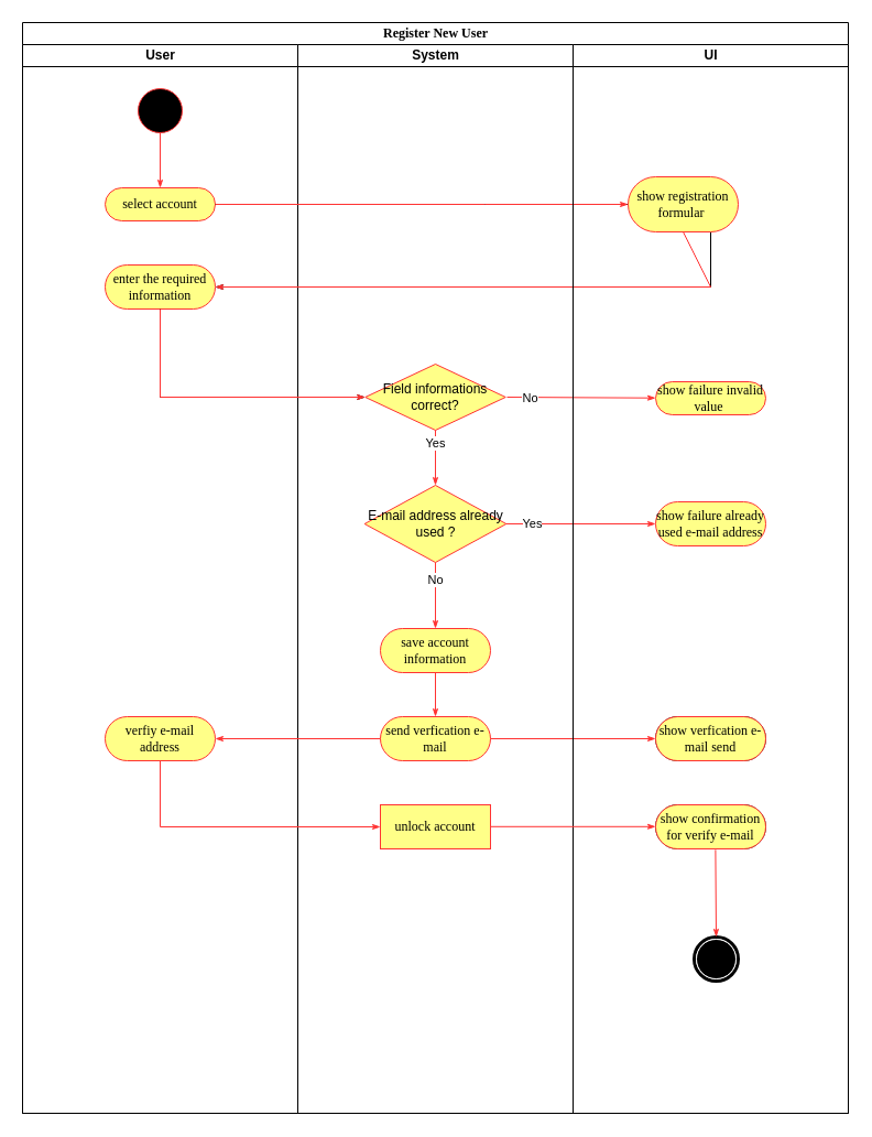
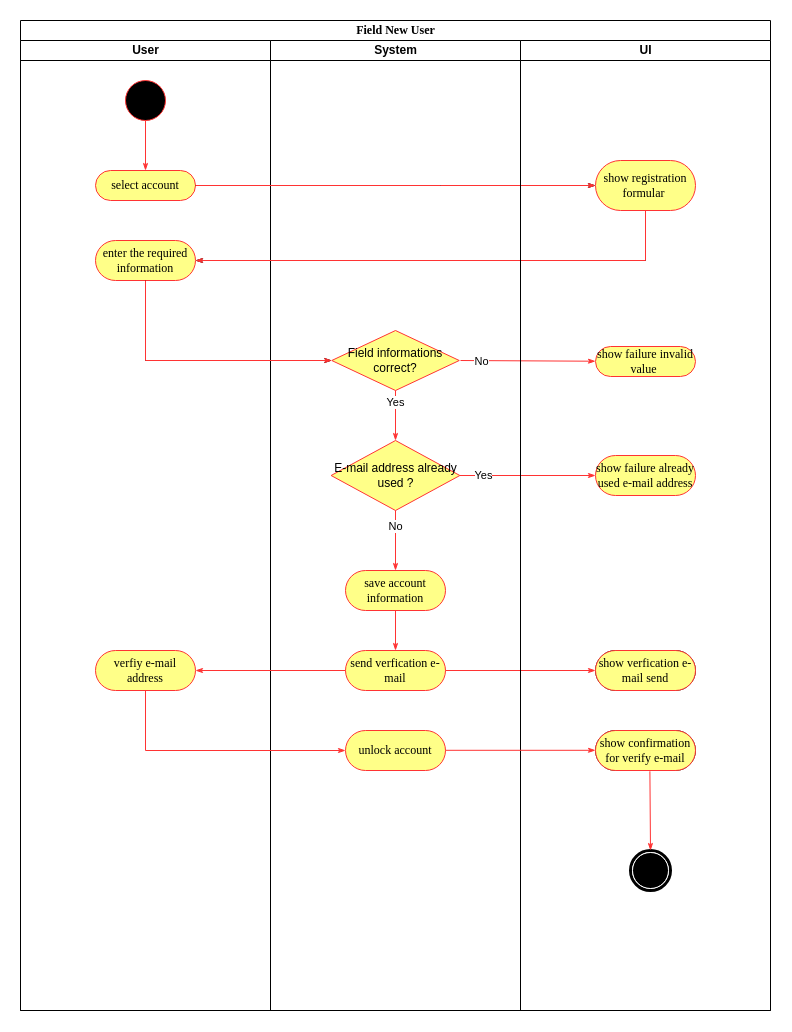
  <mxCell id="0" />
  <mxCell id="1" parent="0" />
- <mxCell id="2" value="Register New User" style="swimlane;html=1;childLayout=stackLayout;startSize=20;rounded=0;shadow=0;comic=0;labelBackgroundColor=none;strokeWidth=1;fontFamily=Verdana;fontSize=12;align=center;" parent="1" vertex="1"><mxGeometry x="20" y="20" width="750" height="990" as="geometry" /></mxCell>
+ <mxCell id="2" value="Field New User" style="swimlane;html=1;childLayout=stackLayout;startSize=20;rounded=0;shadow=0;comic=0;labelBackgroundColor=none;strokeWidth=1;fontFamily=Verdana;fontSize=12;align=center;" parent="1" vertex="1"><mxGeometry x="20" y="20" width="750" height="990" as="geometry" /></mxCell>
  <mxCell id="3" value="User" style="swimlane;html=1;startSize=20;" parent="2" vertex="1"><mxGeometry y="20" width="250" height="970" as="geometry" /></mxCell>
  <mxCell id="4" value="" style="ellipse;whiteSpace=wrap;html=1;rounded=0;shadow=0;comic=0;labelBackgroundColor=none;strokeWidth=1;fontFamily=Verdana;fontSize=12;align=center;strokeColor=#FF3333;fillColor=#000000;" parent="3" vertex="1"><mxGeometry x="105" y="40" width="40" height="40" as="geometry" /></mxCell>
  <mxCell id="5" value="select account" style="rounded=1;whiteSpace=wrap;html=1;shadow=0;comic=0;labelBackgroundColor=none;strokeWidth=1;fontFamily=Verdana;fontSize=12;align=center;arcSize=50;fillColor=#ffff88;strokeColor=#FF3333;" parent="3" vertex="1"><mxGeometry x="75" y="130" width="100" height="30" as="geometry" /></mxCell>
  <mxCell id="6" style="edgeStyle=orthogonalEdgeStyle;rounded=0;html=1;labelBackgroundColor=none;startArrow=none;startFill=0;startSize=5;endArrow=classicThin;endFill=1;endSize=5;jettySize=auto;orthogonalLoop=1;strokeWidth=1;fontFamily=Verdana;fontSize=12;strokeColor=#FF3333;" parent="3" source="4" target="5" edge="1"><mxGeometry relative="1" as="geometry" /></mxCell>
  <mxCell id="7" value="enter the required information" style="rounded=1;whiteSpace=wrap;html=1;shadow=0;comic=0;labelBackgroundColor=none;strokeWidth=1;fontFamily=Verdana;fontSize=12;align=center;arcSize=50;fillColor=#ffff88;strokeColor=#FF3333;" parent="3" vertex="1"><mxGeometry x="75" y="200" width="100" height="40" as="geometry" /></mxCell>
  <mxCell id="8" value="verfiy e-mail address" style="rounded=1;whiteSpace=wrap;html=1;shadow=0;comic=0;labelBackgroundColor=none;strokeWidth=1;fontFamily=Verdana;fontSize=12;align=center;arcSize=50;fillColor=#ffff88;strokeColor=#FF3333;" vertex="1" parent="3"><mxGeometry x="75" y="610" width="100" height="40" as="geometry" /></mxCell>
  <mxCell id="9" value="System" style="swimlane;html=1;startSize=20;" parent="2" vertex="1"><mxGeometry x="250" y="20" width="250" height="970" as="geometry" /></mxCell>
  <mxCell id="10" value="Field informations correct?" style="rhombus;whiteSpace=wrap;html=1;rounded=0;sketch=0;fillColor=#ffff88;strokeColor=#FF3333;" vertex="1" parent="9"><mxGeometry x="61.25" y="290" width="127.5" height="60" as="geometry" /></mxCell>
  <mxCell id="11" value="E-mail address already used ?" style="rhombus;whiteSpace=wrap;html=1;rounded=0;sketch=0;fillColor=#ffff88;strokeColor=#FF3333;" vertex="1" parent="9"><mxGeometry x="60.62" y="400" width="128.75" height="70" as="geometry" /></mxCell>
  <mxCell id="12" style="edgeStyle=none;rounded=0;html=1;labelBackgroundColor=none;startArrow=none;startFill=0;startSize=5;endArrow=classicThin;endFill=1;endSize=5;jettySize=auto;orthogonalLoop=1;strokeWidth=1;fontFamily=Verdana;fontSize=12;exitX=0.5;exitY=1;exitDx=0;exitDy=0;entryX=0.5;entryY=0;entryDx=0;entryDy=0;strokeColor=#FF3333;" edge="1" parent="9" source="10" target="11"><mxGeometry relative="1" as="geometry"><mxPoint x="-115" y="250" as="sourcePoint" /><mxPoint x="71.25" y="330" as="targetPoint" /><Array as="points" /></mxGeometry></mxCell>
  <mxCell id="13" value="Yes" style="edgeLabel;html=1;align=center;verticalAlign=middle;resizable=0;points=[];" vertex="1" connectable="0" parent="12"><mxGeometry x="-0.531" relative="1" as="geometry"><mxPoint as="offset" /></mxGeometry></mxCell>
  <mxCell id="14" style="edgeStyle=none;rounded=0;html=1;labelBackgroundColor=none;startArrow=none;startFill=0;startSize=5;endArrow=classicThin;endFill=1;endSize=5;jettySize=auto;orthogonalLoop=1;strokeWidth=1;fontFamily=Verdana;fontSize=12;exitX=0.5;exitY=1;exitDx=0;exitDy=0;strokeColor=#FF3333;" edge="1" parent="9" target="36"><mxGeometry relative="1" as="geometry"><mxPoint x="190.01" y="320" as="sourcePoint" /><mxPoint x="310" y="320" as="targetPoint" /><Array as="points" /></mxGeometry></mxCell>
  <mxCell id="15" value="No" style="edgeLabel;html=1;align=center;verticalAlign=middle;resizable=0;points=[];" vertex="1" connectable="0" parent="14"><mxGeometry x="-0.355" y="1" relative="1" as="geometry"><mxPoint x="-23.44" y="0.77" as="offset" /></mxGeometry></mxCell>
  <mxCell id="16" style="edgeStyle=none;rounded=0;html=1;labelBackgroundColor=none;startArrow=none;startFill=0;startSize=5;endArrow=classicThin;endFill=1;endSize=5;jettySize=auto;orthogonalLoop=1;strokeWidth=1;fontFamily=Verdana;fontSize=12;exitX=0.5;exitY=1;exitDx=0;exitDy=0;strokeColor=#FF3333;" edge="1" parent="9" source="11" target="20"><mxGeometry relative="1" as="geometry"><mxPoint x="130" y="480" as="sourcePoint" /><mxPoint x="135" y="520" as="targetPoint" /><Array as="points" /></mxGeometry></mxCell>
  <mxCell id="17" value="No" style="edgeLabel;html=1;align=center;verticalAlign=middle;resizable=0;points=[];" vertex="1" connectable="0" parent="16"><mxGeometry x="-0.48" relative="1" as="geometry"><mxPoint as="offset" /></mxGeometry></mxCell>
  <mxCell id="18" value="send verfication e-mail" style="rounded=1;whiteSpace=wrap;html=1;shadow=0;comic=0;labelBackgroundColor=none;strokeWidth=1;fontFamily=Verdana;fontSize=12;align=center;arcSize=50;fillColor=#ffff88;strokeColor=#FF3333;" vertex="1" parent="9"><mxGeometry x="75" y="610" width="100" height="40" as="geometry" /></mxCell>
- <mxCell id="19" value="unlock account" style="whiteSpace=wrap;html=1;shadow=0;comic=0;labelBackgroundColor=none;strokeWidth=1;fontFamily=Verdana;fontSize=12;align=center;arcSize=50;fillColor=#ffff88;strokeColor=#FF3333;rounded=0;" vertex="1" parent="9"><mxGeometry x="75" y="690" width="100" height="40" as="geometry" /></mxCell>
+ <mxCell id="19" value="unlock account" style="rounded=1;whiteSpace=wrap;html=1;shadow=0;comic=0;labelBackgroundColor=none;strokeWidth=1;fontFamily=Verdana;fontSize=12;align=center;arcSize=50;fillColor=#ffff88;strokeColor=#FF3333;" vertex="1" parent="9"><mxGeometry x="75" y="690" width="100" height="40" as="geometry" /></mxCell>
  <mxCell id="20" value="save account information" style="rounded=1;whiteSpace=wrap;html=1;shadow=0;comic=0;labelBackgroundColor=none;strokeWidth=1;fontFamily=Verdana;fontSize=12;align=center;arcSize=50;fillColor=#ffff88;strokeColor=#FF3333;" vertex="1" parent="9"><mxGeometry x="75" y="530" width="100" height="40" as="geometry" /></mxCell>
  <mxCell id="21" style="edgeStyle=none;rounded=0;html=1;labelBackgroundColor=none;startArrow=none;startFill=0;startSize=5;endArrow=classicThin;endFill=1;endSize=5;jettySize=auto;orthogonalLoop=1;strokeWidth=1;fontFamily=Verdana;fontSize=12;entryX=0.5;entryY=0;entryDx=0;entryDy=0;strokeColor=#FF3333;" edge="1" parent="9" target="18"><mxGeometry relative="1" as="geometry"><mxPoint x="125" y="570" as="sourcePoint" /><mxPoint x="134.999" y="540" as="targetPoint" /><Array as="points" /></mxGeometry></mxCell>
  <mxCell id="22" style="edgeStyle=orthogonalEdgeStyle;rounded=0;html=1;labelBackgroundColor=none;startArrow=none;startFill=0;startSize=5;endArrow=classicThin;endFill=1;endSize=5;jettySize=auto;orthogonalLoop=1;strokeWidth=1;fontFamily=Verdana;fontSize=12;" edge="1" parent="9"><mxGeometry relative="1" as="geometry"><Array as="points"><mxPoint x="170" y="145" /><mxPoint x="170" y="145" /></Array><mxPoint x="-75" y="145" as="sourcePoint" /><mxPoint x="325" y="145" as="targetPoint" /></mxGeometry></mxCell>
  <mxCell id="23" style="edgeStyle=none;rounded=0;html=1;labelBackgroundColor=none;startArrow=none;startFill=0;startSize=5;endArrow=classicThin;endFill=1;endSize=5;jettySize=auto;orthogonalLoop=1;strokeWidth=1;fontFamily=Verdana;fontSize=12;exitX=0.5;exitY=1;exitDx=0;exitDy=0;" edge="1" parent="9"><mxGeometry relative="1" as="geometry"><mxPoint x="375" y="170" as="sourcePoint" /><mxPoint x="-75" y="220" as="targetPoint" /><Array as="points"><mxPoint x="375" y="220" /></Array></mxGeometry></mxCell>
  <mxCell id="24" style="edgeStyle=none;rounded=0;html=1;labelBackgroundColor=none;startArrow=none;startFill=0;startSize=5;endArrow=classicThin;endFill=1;endSize=5;jettySize=auto;orthogonalLoop=1;strokeWidth=1;fontFamily=Verdana;fontSize=12;exitX=0.5;exitY=1;exitDx=0;exitDy=0;entryX=0;entryY=0.5;entryDx=0;entryDy=0;" edge="1" parent="9"><mxGeometry relative="1" as="geometry"><mxPoint x="-125" y="240" as="sourcePoint" /><mxPoint x="61.25" y="320" as="targetPoint" /><Array as="points"><mxPoint x="-125" y="320" /></Array></mxGeometry></mxCell>
  <mxCell id="25" style="edgeStyle=orthogonalEdgeStyle;rounded=0;html=1;labelBackgroundColor=none;startArrow=none;startFill=0;startSize=5;endArrow=classicThin;endFill=1;endSize=5;jettySize=auto;orthogonalLoop=1;strokeWidth=1;fontFamily=Verdana;fontSize=12;strokeColor=#FF3333;" parent="2" source="5" target="34" edge="1"><mxGeometry relative="1" as="geometry"><Array as="points"><mxPoint x="420" y="165" /><mxPoint x="420" y="165" /></Array><mxPoint x="390.25" y="190" as="sourcePoint" /></mxGeometry></mxCell>
  <mxCell id="26" style="edgeStyle=none;rounded=0;html=1;labelBackgroundColor=none;startArrow=none;startFill=0;startSize=5;endArrow=classicThin;endFill=1;endSize=5;jettySize=auto;orthogonalLoop=1;strokeWidth=1;fontFamily=Verdana;fontSize=12;exitX=0.5;exitY=1;exitDx=0;exitDy=0;strokeColor=#FF3333;" parent="2" source="34" target="7" edge="1"><mxGeometry relative="1" as="geometry"><mxPoint x="570.565" y="318.0" as="sourcePoint" /><Array as="points"><mxPoint x="625" y="240" /></Array></mxGeometry></mxCell>
  <mxCell id="27" style="edgeStyle=none;rounded=0;html=1;labelBackgroundColor=none;startArrow=none;startFill=0;startSize=5;endArrow=classicThin;endFill=1;endSize=5;jettySize=auto;orthogonalLoop=1;strokeWidth=1;fontFamily=Verdana;fontSize=12;exitX=0.5;exitY=1;exitDx=0;exitDy=0;entryX=0;entryY=0.5;entryDx=0;entryDy=0;strokeColor=#FF3333;" parent="2" source="7" target="10" edge="1"><mxGeometry relative="1" as="geometry"><mxPoint x="125" y="330" as="targetPoint" /><Array as="points"><mxPoint x="125" y="340" /></Array></mxGeometry></mxCell>
  <mxCell id="28" style="edgeStyle=none;rounded=0;html=1;labelBackgroundColor=none;startArrow=none;startFill=0;startSize=5;endArrow=classicThin;endFill=1;endSize=5;jettySize=auto;orthogonalLoop=1;strokeWidth=1;fontFamily=Verdana;fontSize=12;strokeColor=#FF3333;" edge="1" parent="2" source="11" target="37"><mxGeometry relative="1" as="geometry"><mxPoint x="440.01" y="450" as="sourcePoint" /><mxPoint x="575" y="450.73" as="targetPoint" /><Array as="points" /></mxGeometry></mxCell>
  <mxCell id="29" value="Yes" style="edgeLabel;html=1;align=center;verticalAlign=middle;resizable=0;points=[];" vertex="1" connectable="0" parent="28"><mxGeometry x="-0.66" y="1" relative="1" as="geometry"><mxPoint as="offset" /></mxGeometry></mxCell>
  <mxCell id="30" style="edgeStyle=none;rounded=0;html=1;labelBackgroundColor=none;startArrow=none;startFill=0;startSize=5;endArrow=classicThin;endFill=1;endSize=5;jettySize=auto;orthogonalLoop=1;strokeWidth=1;fontFamily=Verdana;fontSize=12;exitX=1;exitY=0.5;exitDx=0;exitDy=0;entryX=0;entryY=0.5;entryDx=0;entryDy=0;strokeColor=#FF3333;" edge="1" parent="2" source="18" target="38"><mxGeometry relative="1" as="geometry"><mxPoint x="394.995" y="510" as="sourcePoint" /><mxPoint x="394.999" y="570" as="targetPoint" /><Array as="points" /></mxGeometry></mxCell>
  <mxCell id="31" style="edgeStyle=none;rounded=0;html=1;labelBackgroundColor=none;startArrow=none;startFill=0;startSize=5;endArrow=classicThin;endFill=1;endSize=5;jettySize=auto;orthogonalLoop=1;strokeWidth=1;fontFamily=Verdana;fontSize=12;exitX=0;exitY=0.5;exitDx=0;exitDy=0;entryX=1;entryY=0.5;entryDx=0;entryDy=0;strokeColor=#FF3333;" edge="1" parent="2" source="18" target="8"><mxGeometry relative="1" as="geometry"><mxPoint x="404.995" y="520" as="sourcePoint" /><mxPoint x="404.999" y="580" as="targetPoint" /><Array as="points" /></mxGeometry></mxCell>
  <mxCell id="32" style="edgeStyle=none;rounded=0;html=1;labelBackgroundColor=none;startArrow=none;startFill=0;startSize=5;endArrow=classicThin;endFill=1;endSize=5;jettySize=auto;orthogonalLoop=1;strokeWidth=1;fontFamily=Verdana;fontSize=12;exitX=0.5;exitY=1;exitDx=0;exitDy=0;entryX=0;entryY=0.5;entryDx=0;entryDy=0;strokeColor=#FF3333;" edge="1" parent="2" source="8" target="19"><mxGeometry relative="1" as="geometry"><mxPoint x="335" y="660" as="sourcePoint" /><mxPoint x="185" y="660" as="targetPoint" /><Array as="points"><mxPoint x="125" y="730" /></Array></mxGeometry></mxCell>
  <mxCell id="33" value="UI" style="swimlane;html=1;startSize=20;rounded=0;" parent="2" vertex="1"><mxGeometry x="500" y="20" width="250" height="970" as="geometry" /></mxCell>
- <mxCell id="34" value="show registration formular&amp;nbsp;" style="rounded=1;whiteSpace=wrap;html=1;shadow=0;comic=0;labelBackgroundColor=none;strokeWidth=1;fontFamily=Verdana;fontSize=12;align=center;arcSize=50;fillColor=#ffff88;strokeColor=#FF3333;" parent="33" vertex="1"><mxGeometry x="50" y="120" width="100" height="50" as="geometry" /></mxCell>
+ <mxCell id="34" value="show registration formular&amp;nbsp;" style="rounded=1;whiteSpace=wrap;html=1;shadow=0;comic=0;labelBackgroundColor=none;strokeWidth=1;fontFamily=Verdana;fontSize=12;align=center;arcSize=50;fillColor=#ffff88;strokeColor=#FF3333;" parent="33" vertex="1"><mxGeometry x="75" y="120" width="100" height="50" as="geometry" /></mxCell>
  <mxCell id="35" value="" style="shape=mxgraph.bpmn.shape;html=1;verticalLabelPosition=bottom;verticalAlign=top;perimeter=ellipsePerimeter;outline=end;symbol=terminate;rounded=0;shadow=0;comic=0;strokeWidth=1;fontFamily=Verdana;fontSize=12;align=center;" parent="33" vertex="1"><mxGeometry x="110" y="810" width="40" height="40" as="geometry" /></mxCell>
  <mxCell id="36" value="show failure invalid value&amp;nbsp;" style="rounded=1;whiteSpace=wrap;html=1;shadow=0;comic=0;labelBackgroundColor=none;strokeWidth=1;fontFamily=Verdana;fontSize=12;align=center;arcSize=50;fillColor=#ffff88;strokeColor=#FF3333;" vertex="1" parent="33"><mxGeometry x="75" y="306" width="100" height="30" as="geometry" /></mxCell>
  <mxCell id="37" value="show failure already used e-mail address" style="rounded=1;whiteSpace=wrap;html=1;shadow=0;comic=0;labelBackgroundColor=none;strokeWidth=1;fontFamily=Verdana;fontSize=12;align=center;arcSize=50;fillColor=#ffff88;strokeColor=#FF3333;" vertex="1" parent="33"><mxGeometry x="75" y="415" width="100" height="40" as="geometry" /></mxCell>
  <mxCell id="38" value="show verfication e-mail send" style="rounded=1;whiteSpace=wrap;html=1;shadow=0;comic=0;labelBackgroundColor=none;strokeWidth=1;fontFamily=Verdana;fontSize=12;align=center;arcSize=50;" vertex="1" parent="33"><mxGeometry x="75" y="610" width="100" height="40" as="geometry" /></mxCell>
  <mxCell id="39" value="show confirmation for verify e-mail" style="rounded=1;whiteSpace=wrap;html=1;shadow=0;comic=0;labelBackgroundColor=none;strokeWidth=1;fontFamily=Verdana;fontSize=12;align=center;arcSize=50;" vertex="1" parent="33"><mxGeometry x="75" y="690" width="100" height="40" as="geometry" /></mxCell>
  <mxCell id="40" style="edgeStyle=none;rounded=0;html=1;labelBackgroundColor=none;startArrow=none;startFill=0;startSize=5;endArrow=classicThin;endFill=1;endSize=5;jettySize=auto;orthogonalLoop=1;strokeWidth=1;fontFamily=Verdana;fontSize=12;exitX=1;exitY=0.5;exitDx=0;exitDy=0;entryX=0;entryY=0.5;entryDx=0;entryDy=0;strokeColor=#FF3333;" edge="1" parent="33"><mxGeometry relative="1" as="geometry"><mxPoint x="-75" y="709.8" as="sourcePoint" /><mxPoint x="75" y="709.8" as="targetPoint" /><Array as="points" /></mxGeometry></mxCell>
  <mxCell id="41" style="edgeStyle=none;rounded=0;html=1;labelBackgroundColor=none;startArrow=none;startFill=0;startSize=5;endArrow=classicThin;endFill=1;endSize=5;jettySize=auto;orthogonalLoop=1;strokeWidth=1;fontFamily=Verdana;fontSize=12;exitX=0.544;exitY=1.02;exitDx=0;exitDy=0;entryX=0.5;entryY=0;entryDx=0;entryDy=0;exitPerimeter=0;strokeColor=#FF3333;" edge="1" parent="33" source="39" target="35"><mxGeometry relative="1" as="geometry"><mxPoint x="-65" y="719.8" as="sourcePoint" /><mxPoint x="85" y="719.8" as="targetPoint" /><Array as="points" /></mxGeometry></mxCell>
  <mxCell id="42" value="show confirmation for verify e-mail" style="rounded=1;whiteSpace=wrap;html=1;shadow=0;comic=0;labelBackgroundColor=none;strokeWidth=1;fontFamily=Verdana;fontSize=12;align=center;arcSize=50;fillColor=#ffff88;strokeColor=#FF3333;" vertex="1" parent="33"><mxGeometry x="75" y="690" width="100" height="40" as="geometry" /></mxCell>
  <mxCell id="43" value="show verfication e-mail send" style="rounded=1;whiteSpace=wrap;html=1;shadow=0;comic=0;labelBackgroundColor=none;strokeWidth=1;fontFamily=Verdana;fontSize=12;align=center;arcSize=50;fillColor=#ffff88;strokeColor=#FF3333;" vertex="1" parent="33"><mxGeometry x="75" y="610" width="100" height="40" as="geometry" /></mxCell>
